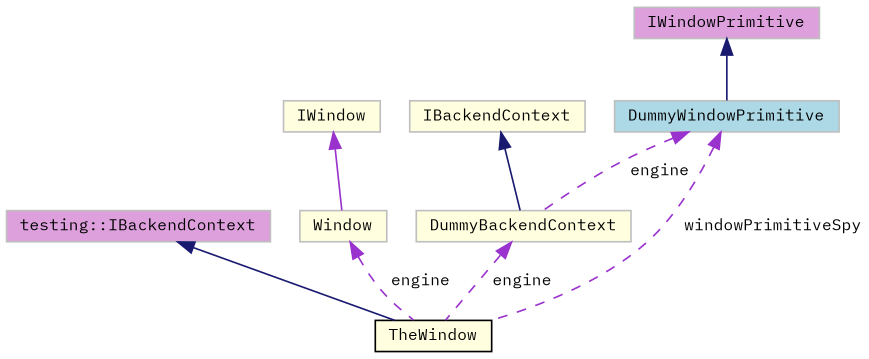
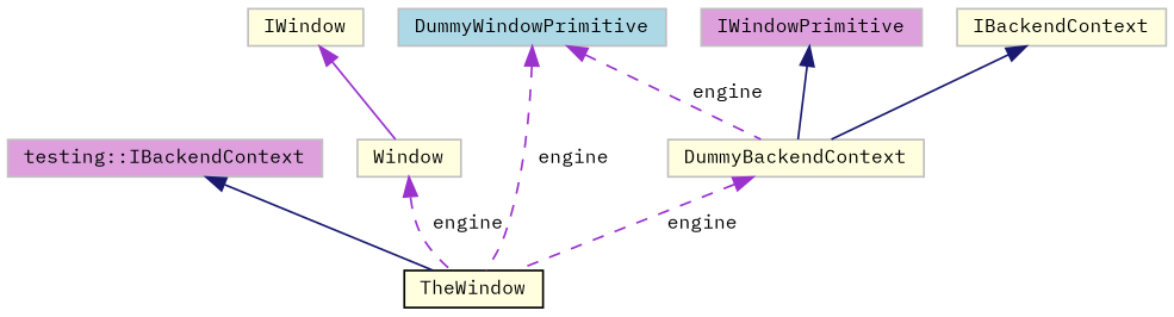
  digraph {
    fontname="IBM Plex Mono"
    node [color=grey75 fillcolor=lightyellow fontname="IBM Plex Mono" fontsize=10 shape=record style=filled]
    edge [color=darkorchid3 dir=back fontname="IBM Plex Mono" fontsize=10 labelfontname=Helvetica labelfontsize=10 style=solid]
    n1 [color=black fontcolor=black height=0.2 label=TheWindow width=0.4]
    n2 [fillcolor=plum height=0.2 label="testing::IBackendContext" width=0.4]
    n3 [height=0.2 label=Window width=0.4]
    n4 [height=0.2 label=IWindow width=0.4]
    n5 [height=0.2 label=DummyBackendContext width=0.4]
    n6 [height=0.2 label=IBackendContext width=0.4]
    n7 [fillcolor=lightblue height=0.2 label=DummyWindowPrimitive width=0.4]
    n8 [fillcolor=plum height=0.2 label=IWindowPrimitive width=0.4]
    n2 -> n1 [color=midnightblue]
    n3 -> n1 [label=" engine" style=dashed]
    n4 -> n3
    n5 -> n1 [label=" engine" style=dashed]
    n6 -> n5 [color=midnightblue]
-   n7 -> n1 [label=" windowPrimitiveSpy" style=dashed]
+   n7 -> n1 [label=" engine" style=dashed]
    n7 -> n5 [label=" engine" style=dashed]
-   n8 -> n7 [color=midnightblue]
+   n8 -> n5 [color=midnightblue]
  }
